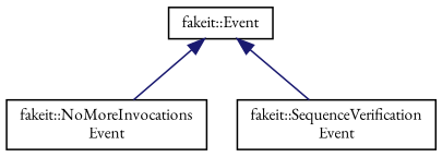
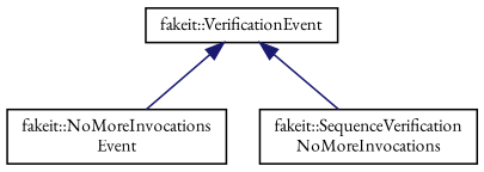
  digraph {
    fontname="EB Garamond"
    rankdir=TB
    node [color=black fillcolor=white fontname="EB Garamond" fontsize=10 shape=record style=filled]
    edge [color=midnightblue dir=back fontname="EB Garamond" fontsize=10 labelfontname=Helvetica labelfontsize=10 style=solid]
-   n1 [height=0.2 label="fakeit::Event" width=0.4]
+   n1 [height=0.2 label="fakeit::VerificationEvent" width=0.4]
    n2 [height=0.2 label="fakeit::NoMoreInvocations\lEvent" width=0.4]
-   n3 [height=0.2 label="fakeit::SequenceVerification\lEvent" width=0.4]
+   n3 [height=0.2 label="fakeit::SequenceVerification\lNoMoreInvocations" width=0.4]
    n1 -> n2
    n1 -> n3
  }
